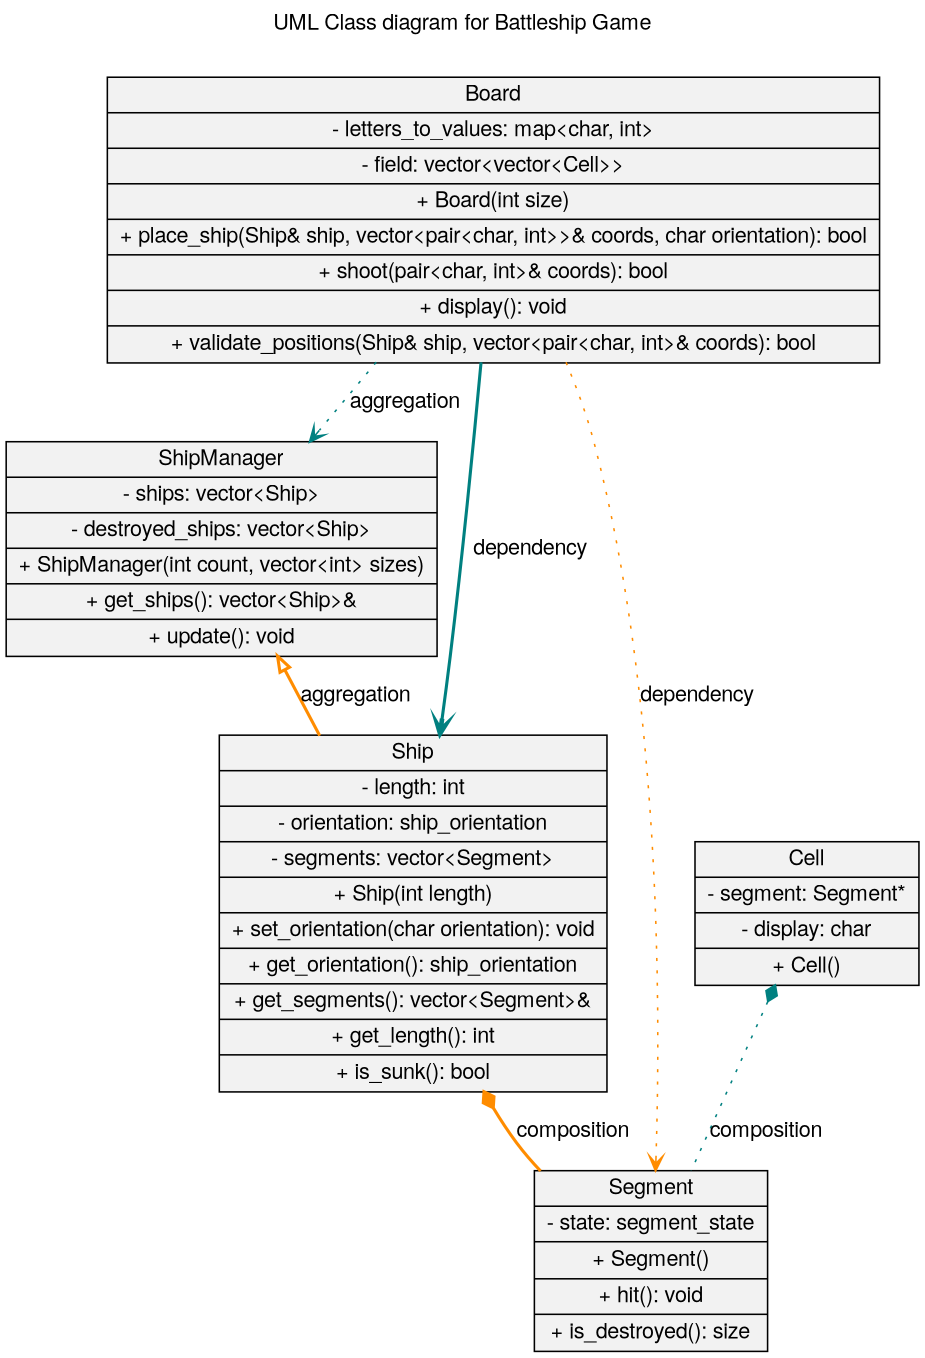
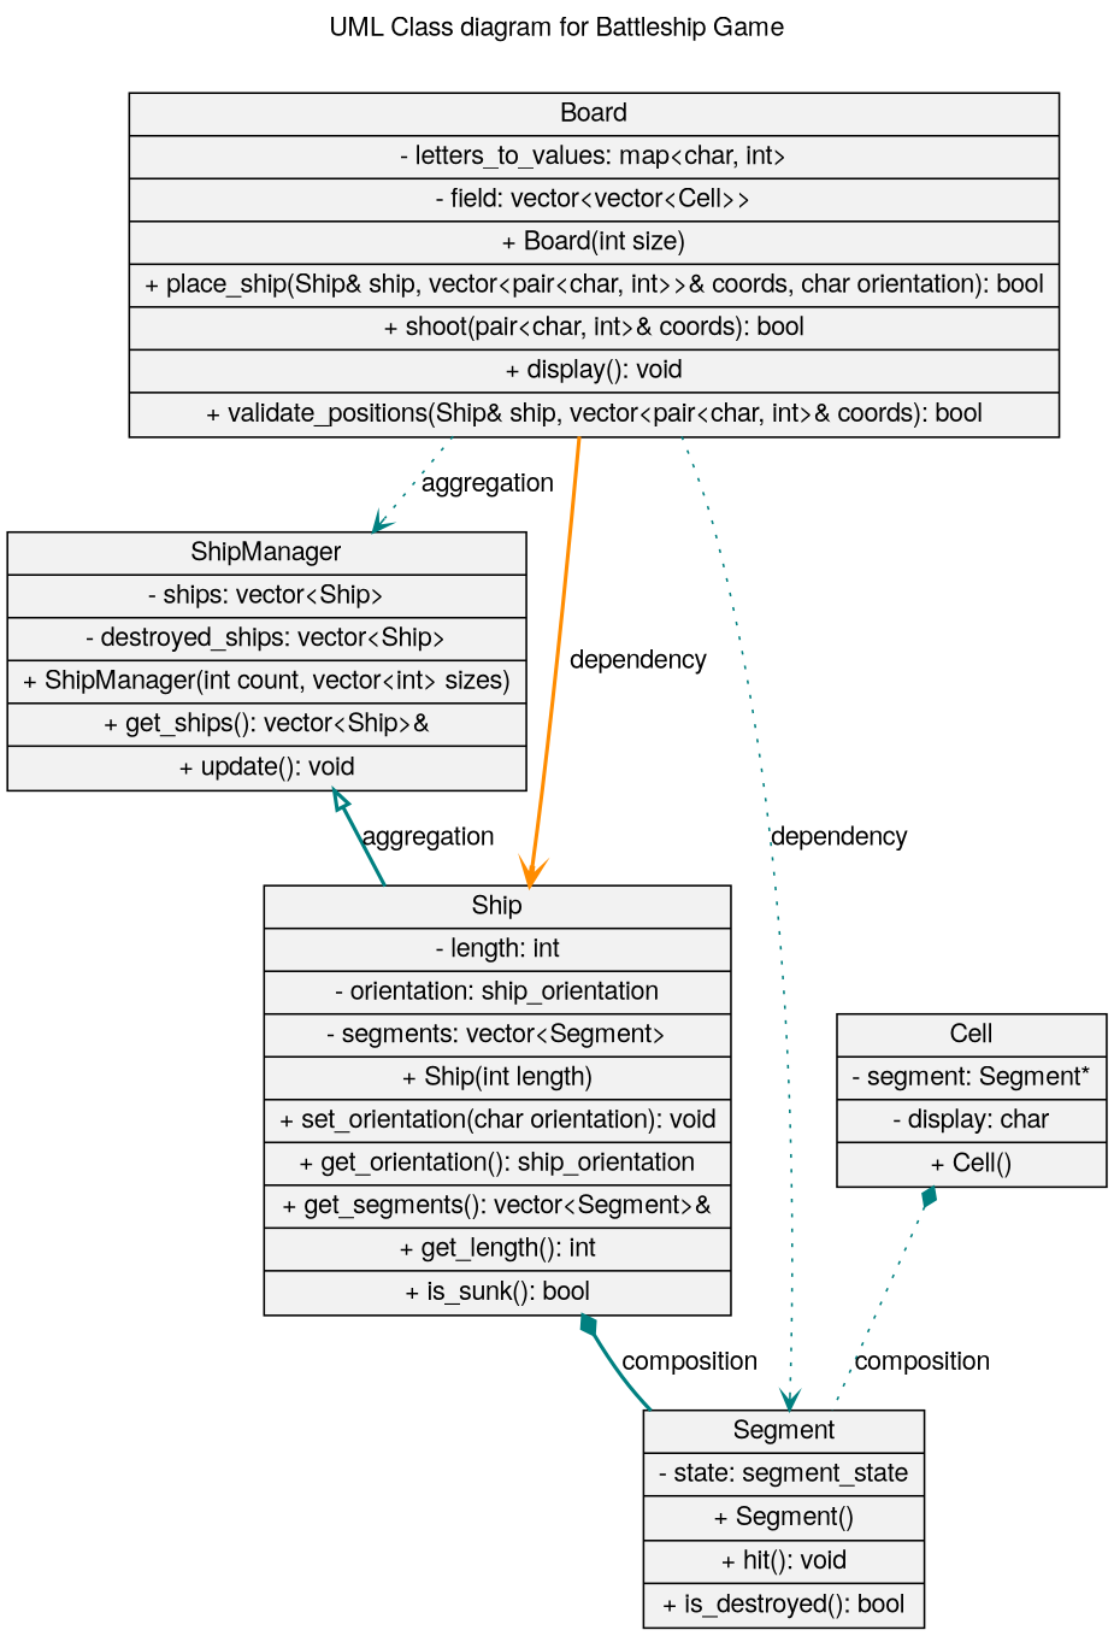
  digraph {
    fontname="Helvetica,Arial,sans-serif"
    label="UML Class diagram for Battleship Game"
    labelloc=t
    rankdir=UD
    node [fillcolor=gray95 fontname="Helvetica,Arial,sans-serif" shape=record style=filled]
    edge [arrowhead=vee color=teal fontname="Helvetica,Arial,sans-serif" style=dotted]
    n1 [label="{Board | - letters_to_values: map&lt;char, int&gt; | - field: vector&lt;vector&lt;Cell&gt;&gt; | + Board(int size) | + place_ship(Ship& ship, vector&lt;pair&lt;char, int&gt;&gt;& coords, char orientation): bool | + shoot(pair&lt;char, int&gt;& coords): bool | + display(): void | + validate_positions(Ship& ship, vector&lt;pair&lt;char, int&gt;& coords): bool}"]
    n2 [label="{ShipManager | - ships: vector&lt;Ship&gt; | - destroyed_ships: vector&lt;Ship&gt; | + ShipManager(int count, vector&lt;int&gt; sizes) | + get_ships(): vector&lt;Ship&gt;& | + update(): void}"]
    n3 [label="{Ship | - length: int | - orientation: ship_orientation | - segments: vector&lt;Segment&gt; | + Ship(int length) | + set_orientation(char orientation): void | + get_orientation(): ship_orientation | + get_segments(): vector&lt;Segment&gt;& | + get_length(): int | + is_sunk(): bool}"]
-   n4 [label="{Segment | - state: segment_state | + Segment() | + hit(): void | + is_destroyed(): size}"]
+   n4 [label="{Segment | - state: segment_state | + Segment() | + hit(): void | + is_destroyed(): bool}"]
    n5 [label="{Cell | - segment: Segment* | - display: char | + Cell()}"]
    n1 -> n2 [label=aggregation]
-   n1 -> n3 [label=dependency style=bold]
-   n1 -> n4 [color=darkorange label=dependency]
-   n2 -> n3 [arrowtail=empty color=darkorange dir=back label=aggregation style=bold]
-   n3 -> n4 [arrowtail=diamond color=darkorange dir=back label=composition style=bold]
+   n1 -> n3 [color=darkorange label=dependency style=bold]
+   n1 -> n4 [label=dependency]
+   n2 -> n3 [arrowtail=empty dir=back label=aggregation style=bold]
+   n3 -> n4 [arrowtail=diamond dir=back label=composition style=bold]
    n5 -> n4 [arrowtail=diamond dir=back label=composition]
  }
